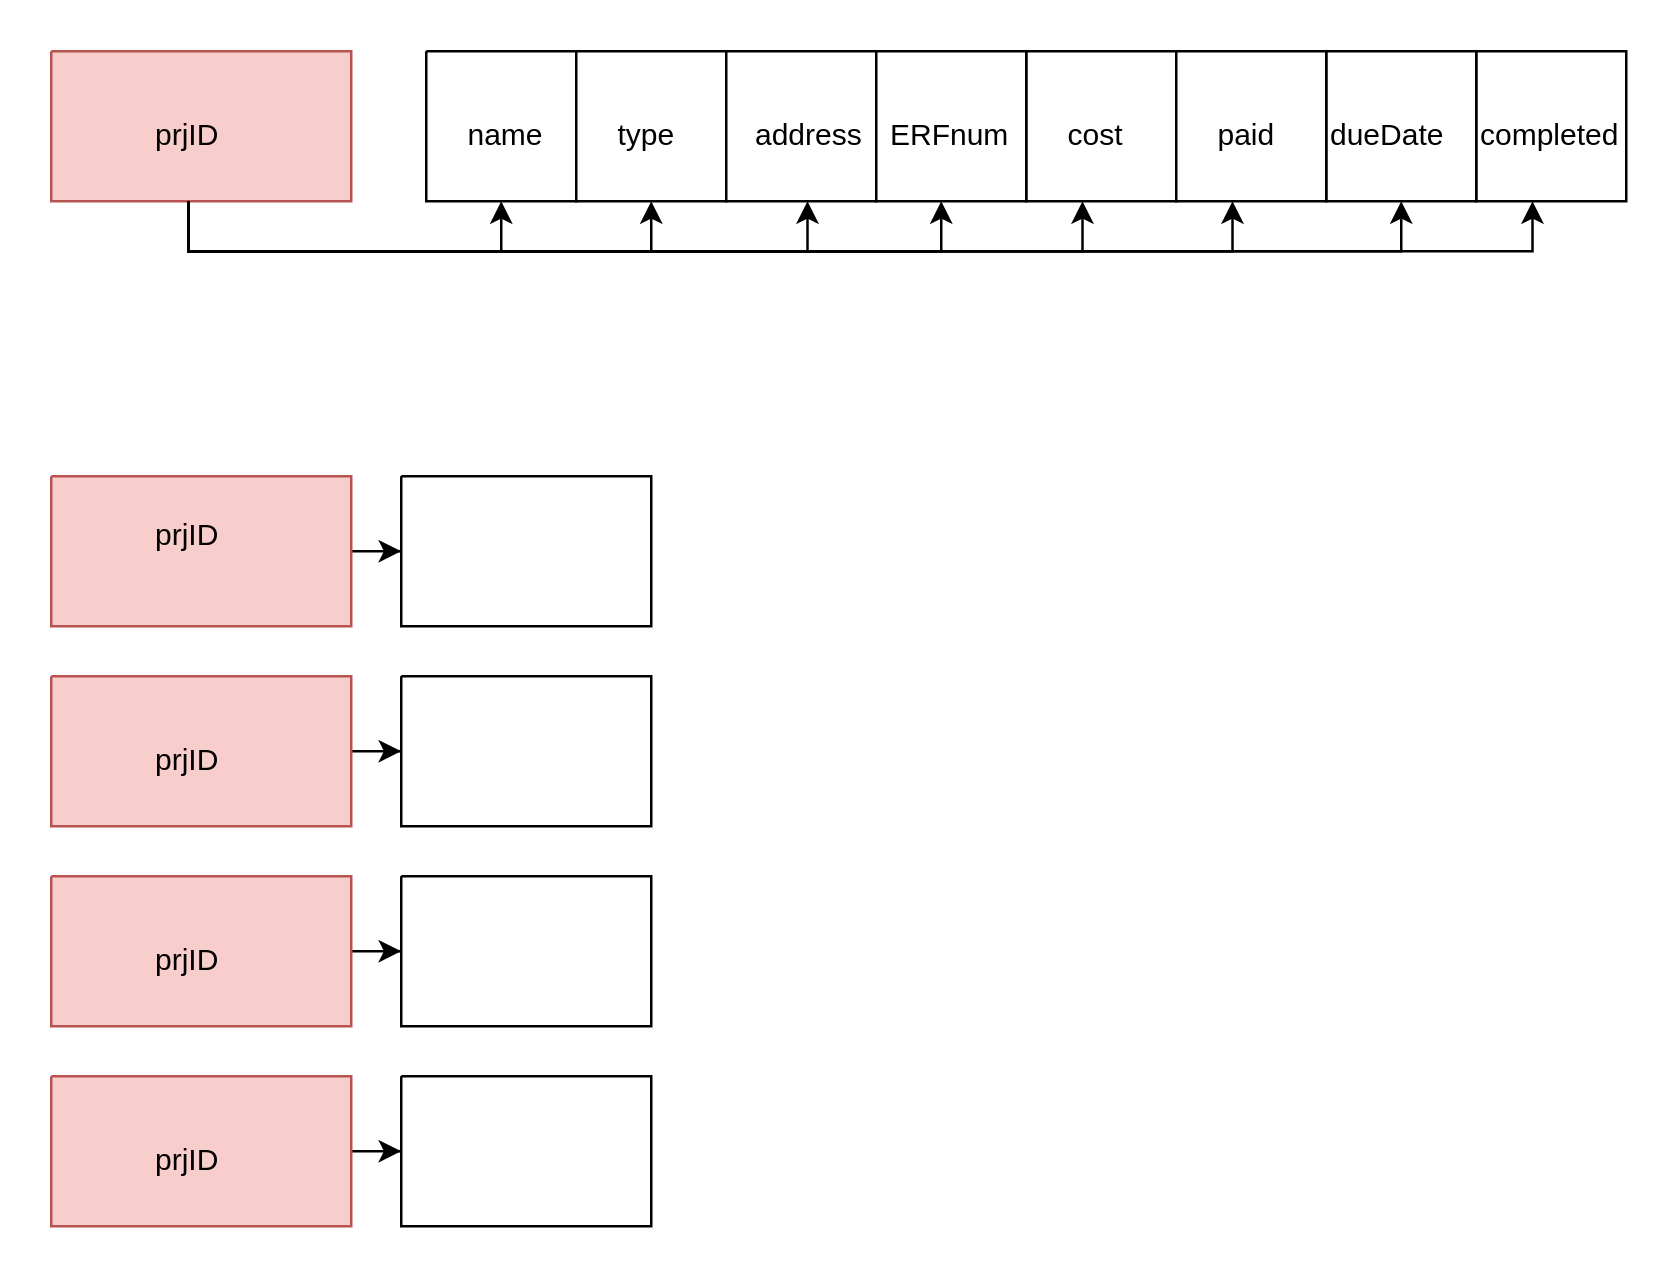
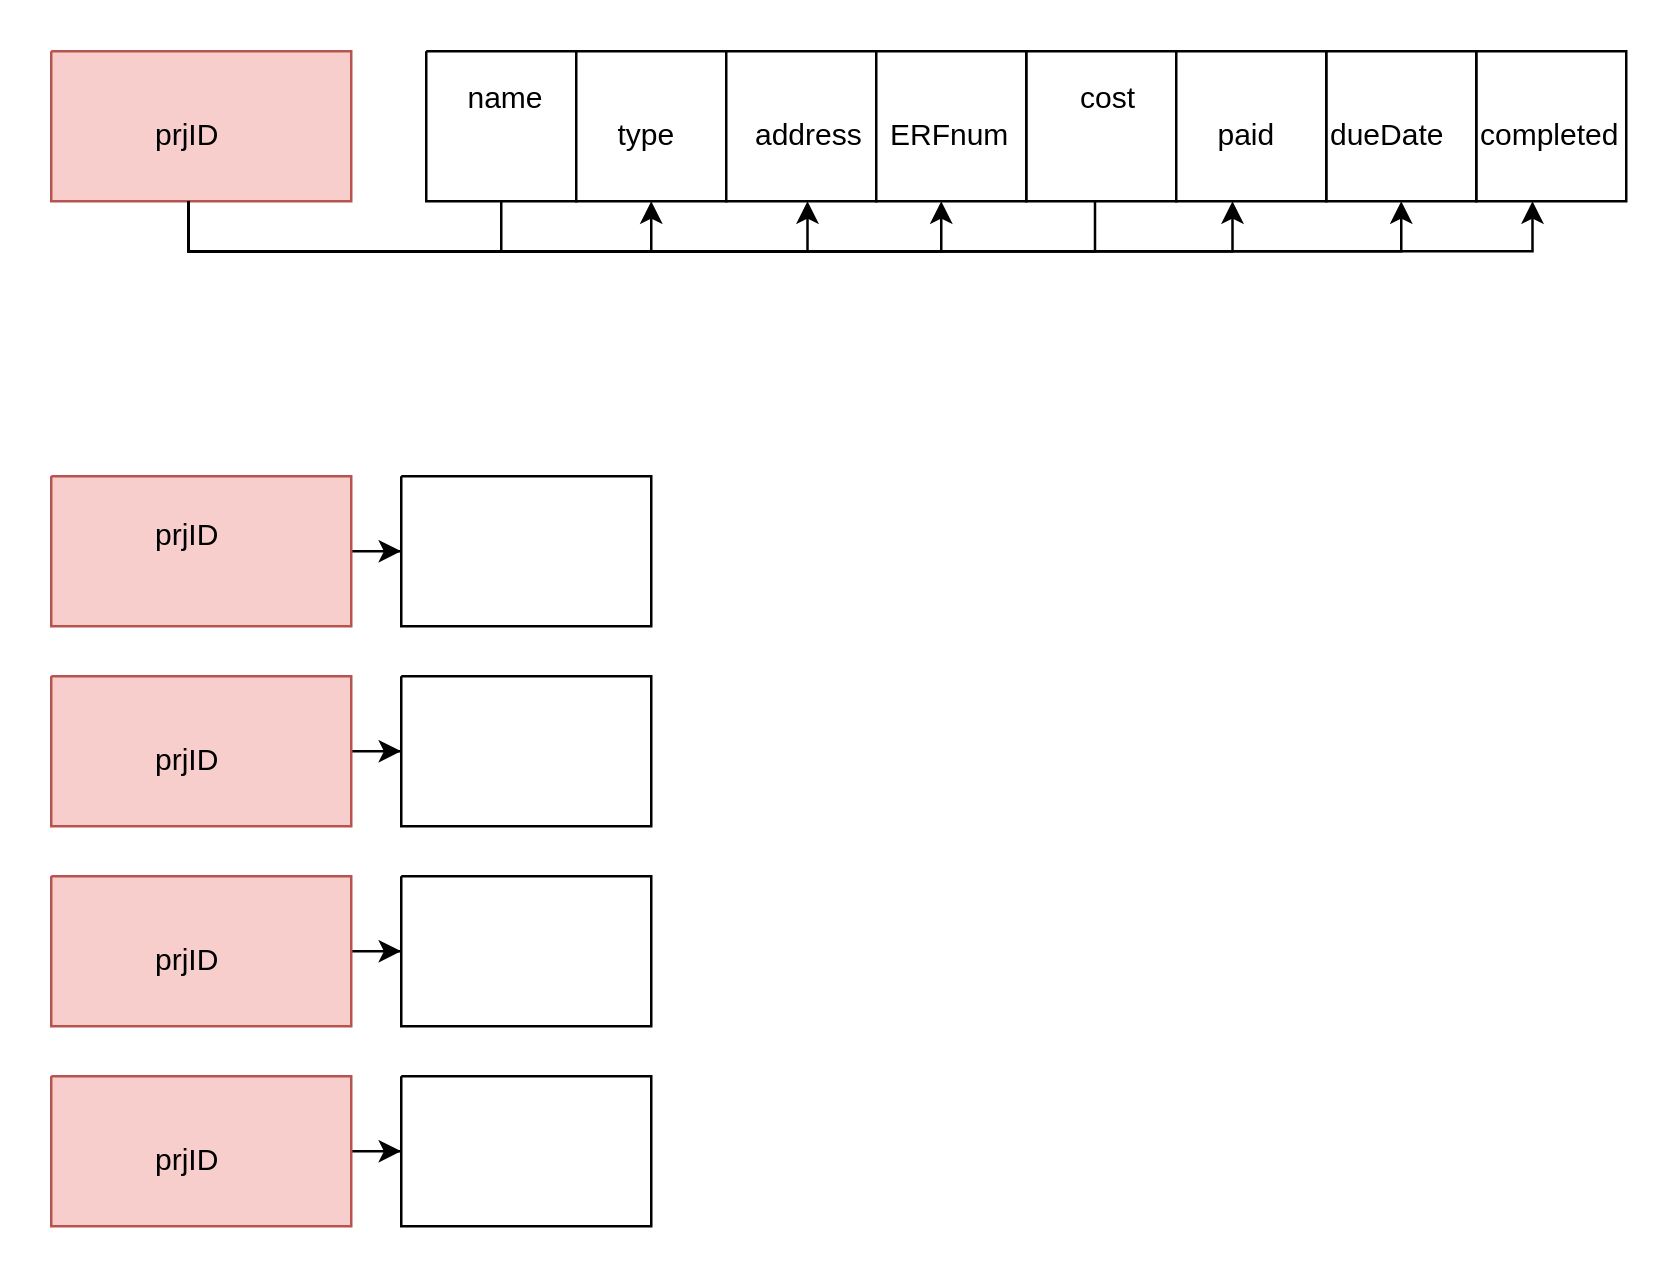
  <mxCell id="0" />
  <mxCell id="1" parent="0" />
  <mxCell id="2" value="" style="verticalLabelPosition=bottom;verticalAlign=top;html=1;shape=mxgraph.basic.patternFillRect;fillStyle=solid;step=5;fillStrokeWidth=0.2;fillStrokeColor=#dddddd;fillColor=#f8cecc;strokeColor=#b85450;" vertex="1" parent="1"><mxGeometry x="20" y="20" width="120" height="60" as="geometry" /></mxCell>
  <mxCell id="3" style="edgeStyle=orthogonalEdgeStyle;rounded=0;orthogonalLoop=1;jettySize=auto;html=1;exitX=0.5;exitY=1;exitDx=0;exitDy=0;entryX=0.5;entryY=1;entryDx=0;entryDy=0;" edge="1" parent="1" source="11" target="20"><mxGeometry relative="1" as="geometry" /></mxCell>
  <mxCell id="4" style="edgeStyle=orthogonalEdgeStyle;rounded=0;orthogonalLoop=1;jettySize=auto;html=1;exitX=0.5;exitY=1;exitDx=0;exitDy=0;entryX=0.5;entryY=1;entryDx=0;entryDy=0;" edge="1" parent="1" source="11" target="21"><mxGeometry relative="1" as="geometry" /></mxCell>
  <mxCell id="5" style="edgeStyle=orthogonalEdgeStyle;rounded=0;orthogonalLoop=1;jettySize=auto;html=1;exitX=0.5;exitY=1;exitDx=0;exitDy=0;entryX=0.75;entryY=1;entryDx=0;entryDy=0;" edge="1" parent="1" source="11" target="22"><mxGeometry relative="1" as="geometry" /></mxCell>
  <mxCell id="6" style="edgeStyle=orthogonalEdgeStyle;rounded=0;orthogonalLoop=1;jettySize=auto;html=1;exitX=0.5;exitY=1;exitDx=0;exitDy=0;entryX=0.75;entryY=1;entryDx=0;entryDy=0;" edge="1" parent="1" source="11" target="23"><mxGeometry relative="1" as="geometry" /></mxCell>
  <mxCell id="7" style="edgeStyle=orthogonalEdgeStyle;rounded=0;orthogonalLoop=1;jettySize=auto;html=1;exitX=0.5;exitY=1;exitDx=0;exitDy=0;entryX=0.25;entryY=1;entryDx=0;entryDy=0;" edge="1" parent="1" source="11" target="24"><mxGeometry relative="1" as="geometry" /></mxCell>
  <mxCell id="8" style="edgeStyle=orthogonalEdgeStyle;rounded=0;orthogonalLoop=1;jettySize=auto;html=1;exitX=0.5;exitY=1;exitDx=0;exitDy=0;entryX=0.25;entryY=1;entryDx=0;entryDy=0;" edge="1" parent="1" source="11" target="25"><mxGeometry relative="1" as="geometry" /></mxCell>
  <mxCell id="9" style="edgeStyle=orthogonalEdgeStyle;rounded=0;orthogonalLoop=1;jettySize=auto;html=1;exitX=0.5;exitY=1;exitDx=0;exitDy=0;entryX=1;entryY=1;entryDx=0;entryDy=0;" edge="1" parent="1" source="11" target="26"><mxGeometry relative="1" as="geometry" /></mxCell>
  <mxCell id="10" style="edgeStyle=orthogonalEdgeStyle;rounded=0;orthogonalLoop=1;jettySize=auto;html=1;exitX=0.5;exitY=1;exitDx=0;exitDy=0;entryX=0.75;entryY=1;entryDx=0;entryDy=0;" edge="1" parent="1" source="11" target="27"><mxGeometry relative="1" as="geometry" /></mxCell>
  <mxCell id="11" value="prjID" style="text;whiteSpace=wrap;html=1;" vertex="1" parent="1"><mxGeometry x="60" y="40" width="30" height="40" as="geometry" /></mxCell>
  <mxCell id="12" value="" style="verticalLabelPosition=bottom;verticalAlign=top;html=1;shape=mxgraph.basic.patternFillRect;fillStyle=solid;step=5;fillStrokeWidth=0.2;fillStrokeColor=#dddddd;" vertex="1" parent="1"><mxGeometry x="170" y="20" width="60" height="60" as="geometry" /></mxCell>
  <mxCell id="13" value="" style="verticalLabelPosition=bottom;verticalAlign=top;html=1;shape=mxgraph.basic.patternFillRect;fillStyle=solid;step=5;fillStrokeWidth=0.2;fillStrokeColor=#dddddd;" vertex="1" parent="1"><mxGeometry x="230" y="20" width="60" height="60" as="geometry" /></mxCell>
  <mxCell id="14" value="" style="verticalLabelPosition=bottom;verticalAlign=top;html=1;shape=mxgraph.basic.patternFillRect;fillStyle=solid;step=5;fillStrokeWidth=0.2;fillStrokeColor=#dddddd;" vertex="1" parent="1"><mxGeometry x="290" y="20" width="60" height="60" as="geometry" /></mxCell>
  <mxCell id="15" value="" style="verticalLabelPosition=bottom;verticalAlign=top;html=1;shape=mxgraph.basic.patternFillRect;fillStyle=solid;step=5;fillStrokeWidth=0.2;fillStrokeColor=#dddddd;" vertex="1" parent="1"><mxGeometry x="410" y="20" width="60" height="60" as="geometry" /></mxCell>
  <mxCell id="16" value="" style="verticalLabelPosition=bottom;verticalAlign=top;html=1;shape=mxgraph.basic.patternFillRect;fillStyle=solid;step=5;fillStrokeWidth=0.2;fillStrokeColor=#dddddd;" vertex="1" parent="1"><mxGeometry x="350" y="20" width="60" height="60" as="geometry" /></mxCell>
  <mxCell id="17" value="" style="verticalLabelPosition=bottom;verticalAlign=top;html=1;shape=mxgraph.basic.patternFillRect;fillStyle=solid;step=5;fillStrokeWidth=0.2;fillStrokeColor=#dddddd;" vertex="1" parent="1"><mxGeometry x="590" y="20" width="60" height="60" as="geometry" /></mxCell>
  <mxCell id="18" value="" style="verticalLabelPosition=bottom;verticalAlign=top;html=1;shape=mxgraph.basic.patternFillRect;fillStyle=solid;step=5;fillStrokeWidth=0.2;fillStrokeColor=#dddddd;" vertex="1" parent="1"><mxGeometry x="530" y="20" width="60" height="60" as="geometry" /></mxCell>
  <mxCell id="19" value="" style="verticalLabelPosition=bottom;verticalAlign=top;html=1;shape=mxgraph.basic.patternFillRect;fillStyle=solid;step=5;fillStrokeWidth=0.2;fillStrokeColor=#dddddd;" vertex="1" parent="1"><mxGeometry x="470" y="20" width="60" height="60" as="geometry" /></mxCell>
- <mxCell id="20" value="name" style="text;whiteSpace=wrap;html=1;" vertex="1" parent="1"><mxGeometry x="185" y="40" width="30" height="40" as="geometry" /></mxCell>
+ <mxCell id="20" value="name" style="text;whiteSpace=wrap;html=1;" vertex="1" parent="1"><mxGeometry x="185" y="25" width="30" height="40" as="geometry" /></mxCell>
  <mxCell id="21" value="type" style="text;whiteSpace=wrap;html=1;" vertex="1" parent="1"><mxGeometry x="245" y="40" width="30" height="40" as="geometry" /></mxCell>
  <mxCell id="22" value="address" style="text;whiteSpace=wrap;html=1;" vertex="1" parent="1"><mxGeometry x="300" y="40" width="30" height="40" as="geometry" /></mxCell>
  <mxCell id="23" value="ERFnum" style="text;whiteSpace=wrap;html=1;" vertex="1" parent="1"><mxGeometry x="353.5" y="40" width="30" height="40" as="geometry" /></mxCell>
- <mxCell id="24" value="cost" style="text;whiteSpace=wrap;html=1;" vertex="1" parent="1"><mxGeometry x="425" y="40" width="30" height="40" as="geometry" /></mxCell>
+ <mxCell id="24" value="cost" style="text;whiteSpace=wrap;html=1;" vertex="1" parent="1"><mxGeometry x="430" y="25" width="30" height="40" as="geometry" /></mxCell>
  <mxCell id="25" value="paid" style="text;whiteSpace=wrap;html=1;" vertex="1" parent="1"><mxGeometry x="485" y="40" width="30" height="40" as="geometry" /></mxCell>
  <mxCell id="26" value="dueDate" style="text;whiteSpace=wrap;html=1;" vertex="1" parent="1"><mxGeometry x="530" y="40" width="30" height="40" as="geometry" /></mxCell>
  <mxCell id="27" value="completed" style="text;whiteSpace=wrap;html=1;" vertex="1" parent="1"><mxGeometry x="590" y="40" width="30" height="40" as="geometry" /></mxCell>
  <mxCell id="28" style="edgeStyle=orthogonalEdgeStyle;rounded=0;orthogonalLoop=1;jettySize=auto;html=1;entryX=0;entryY=0.5;entryDx=0;entryDy=0;entryPerimeter=0;" edge="1" parent="1" source="29" target="31"><mxGeometry relative="1" as="geometry" /></mxCell>
  <mxCell id="29" value="" style="verticalLabelPosition=bottom;verticalAlign=top;html=1;shape=mxgraph.basic.patternFillRect;fillStyle=solid;step=5;fillStrokeWidth=0.2;fillStrokeColor=#dddddd;fillColor=#f8cecc;strokeColor=#b85450;" vertex="1" parent="1"><mxGeometry x="20" y="190" width="120" height="60" as="geometry" /></mxCell>
  <mxCell id="30" value="prjID" style="text;whiteSpace=wrap;html=1;" vertex="1" parent="1"><mxGeometry x="60" y="200" width="30" height="40" as="geometry" /></mxCell>
  <mxCell id="31" value="" style="verticalLabelPosition=bottom;verticalAlign=top;html=1;shape=mxgraph.basic.patternFillRect;fillStyle=solid;step=5;fillStrokeWidth=0.2;fillStrokeColor=#dddddd;" vertex="1" parent="1"><mxGeometry x="160" y="190" width="100" height="60" as="geometry" /></mxCell>
  <mxCell id="32" style="edgeStyle=orthogonalEdgeStyle;rounded=0;orthogonalLoop=1;jettySize=auto;html=1;entryX=0;entryY=0.5;entryDx=0;entryDy=0;entryPerimeter=0;" edge="1" parent="1" source="33" target="35"><mxGeometry relative="1" as="geometry" /></mxCell>
  <mxCell id="33" value="" style="verticalLabelPosition=bottom;verticalAlign=top;html=1;shape=mxgraph.basic.patternFillRect;fillStyle=solid;step=5;fillStrokeWidth=0.2;fillStrokeColor=#dddddd;fillColor=#f8cecc;strokeColor=#b85450;" vertex="1" parent="1"><mxGeometry x="20" y="270" width="120" height="60" as="geometry" /></mxCell>
  <mxCell id="34" value="prjID" style="text;whiteSpace=wrap;html=1;" vertex="1" parent="1"><mxGeometry x="60" y="290" width="30" height="40" as="geometry" /></mxCell>
  <mxCell id="35" value="" style="verticalLabelPosition=bottom;verticalAlign=top;html=1;shape=mxgraph.basic.patternFillRect;fillStyle=solid;step=5;fillStrokeWidth=0.2;fillStrokeColor=#dddddd;" vertex="1" parent="1"><mxGeometry x="160" y="270" width="100" height="60" as="geometry" /></mxCell>
  <mxCell id="36" style="edgeStyle=orthogonalEdgeStyle;rounded=0;orthogonalLoop=1;jettySize=auto;html=1;entryX=0;entryY=0.5;entryDx=0;entryDy=0;entryPerimeter=0;" edge="1" parent="1" source="37" target="39"><mxGeometry relative="1" as="geometry" /></mxCell>
  <mxCell id="37" value="" style="verticalLabelPosition=bottom;verticalAlign=top;html=1;shape=mxgraph.basic.patternFillRect;fillStyle=solid;step=5;fillStrokeWidth=0.2;fillStrokeColor=#dddddd;fillColor=#f8cecc;strokeColor=#b85450;" vertex="1" parent="1"><mxGeometry x="20" y="350" width="120" height="60" as="geometry" /></mxCell>
  <mxCell id="38" value="prjID" style="text;whiteSpace=wrap;html=1;" vertex="1" parent="1"><mxGeometry x="60" y="370" width="30" height="40" as="geometry" /></mxCell>
  <mxCell id="39" value="" style="verticalLabelPosition=bottom;verticalAlign=top;html=1;shape=mxgraph.basic.patternFillRect;fillStyle=solid;step=5;fillStrokeWidth=0.2;fillStrokeColor=#dddddd;" vertex="1" parent="1"><mxGeometry x="160" y="350" width="100" height="60" as="geometry" /></mxCell>
  <mxCell id="40" style="edgeStyle=orthogonalEdgeStyle;rounded=0;orthogonalLoop=1;jettySize=auto;html=1;entryX=0;entryY=0.5;entryDx=0;entryDy=0;entryPerimeter=0;" edge="1" parent="1" source="41" target="43"><mxGeometry relative="1" as="geometry" /></mxCell>
  <mxCell id="41" value="" style="verticalLabelPosition=bottom;verticalAlign=top;html=1;shape=mxgraph.basic.patternFillRect;fillStyle=solid;step=5;fillStrokeWidth=0.2;fillStrokeColor=#dddddd;fillColor=#f8cecc;strokeColor=#b85450;" vertex="1" parent="1"><mxGeometry x="20" y="430" width="120" height="60" as="geometry" /></mxCell>
  <mxCell id="42" value="prjID" style="text;whiteSpace=wrap;html=1;" vertex="1" parent="1"><mxGeometry x="60" y="450" width="30" height="40" as="geometry" /></mxCell>
  <mxCell id="43" value="" style="verticalLabelPosition=bottom;verticalAlign=top;html=1;shape=mxgraph.basic.patternFillRect;fillStyle=solid;step=5;fillStrokeWidth=0.2;fillStrokeColor=#dddddd;" vertex="1" parent="1"><mxGeometry x="160" y="430" width="100" height="60" as="geometry" /></mxCell>
